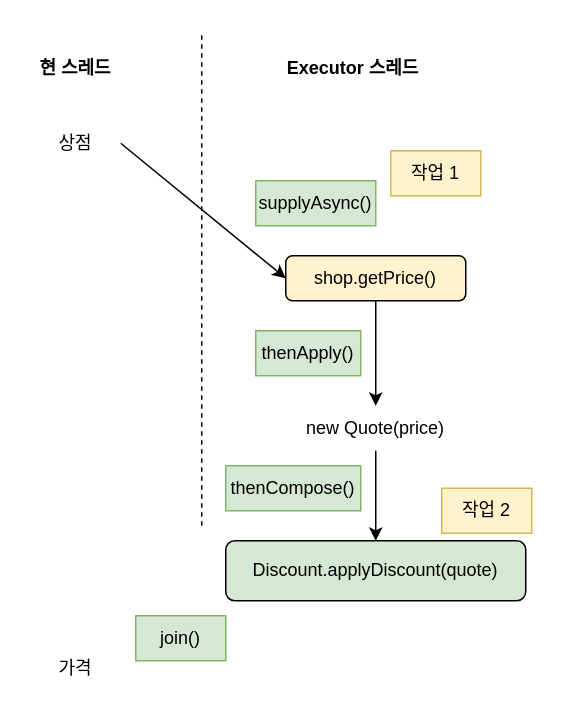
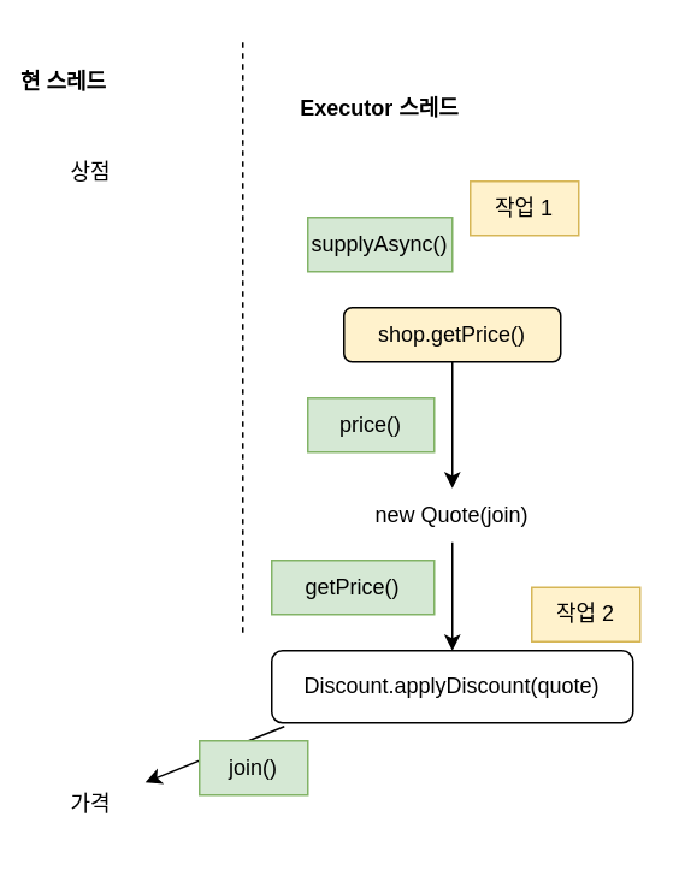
  <mxCell id="0" />
  <mxCell id="1" parent="0" />
- <mxCell id="2" value="현 스레드" style="text;html=1;strokeColor=none;fillColor=none;align=center;verticalAlign=middle;whiteSpace=wrap;rounded=0;fontStyle=1" vertex="1" parent="1"><mxGeometry x="20" y="30" width="60" height="30" as="geometry" /></mxCell>
- <mxCell id="3" value="Executor 스레드" style="text;html=1;strokeColor=none;fillColor=none;align=center;verticalAlign=middle;whiteSpace=wrap;rounded=0;fontStyle=1" vertex="1" parent="1"><mxGeometry x="190" y="30" width="90" height="30" as="geometry" /></mxCell>
+ <mxCell id="2" value="현 스레드" style="text;html=1;strokeColor=none;fillColor=none;align=center;verticalAlign=middle;whiteSpace=wrap;rounded=0;fontStyle=1" vertex="1" parent="1"><mxGeometry x="5" y="30" width="60" height="30" as="geometry" /></mxCell>
+ <mxCell id="3" value="Executor 스레드" style="text;html=1;strokeColor=none;fillColor=none;align=center;verticalAlign=middle;whiteSpace=wrap;rounded=0;fontStyle=1" vertex="1" parent="1"><mxGeometry x="165" y="45" width="90" height="30" as="geometry" /></mxCell>
  <mxCell id="4" value="" style="endArrow=none;dashed=1;html=1;rounded=0;" edge="1" parent="1"><mxGeometry width="50" height="50" relative="1" as="geometry"><mxPoint x="134" y="350" as="sourcePoint" /><mxPoint x="134" y="20" as="targetPoint" /></mxGeometry></mxCell>
  <mxCell id="5" value="상점" style="text;html=1;strokeColor=none;fillColor=none;align=center;verticalAlign=middle;whiteSpace=wrap;rounded=0;" vertex="1" parent="1"><mxGeometry x="20" y="80" width="60" height="30" as="geometry" /></mxCell>
  <mxCell id="6" style="edgeStyle=orthogonalEdgeStyle;rounded=0;orthogonalLoop=1;jettySize=auto;html=1;" edge="1" parent="1" source="7" target="13"><mxGeometry relative="1" as="geometry" /></mxCell>
  <mxCell id="7" value="shop.getPrice()" style="rounded=1;whiteSpace=wrap;html=1;fillColor=#fff2cc;" vertex="1" parent="1"><mxGeometry x="190" y="170" width="120" height="30" as="geometry" /></mxCell>
- <mxCell id="8" value="Discount.applyDiscount(quote)" style="rounded=1;whiteSpace=wrap;html=1;fillColor=#d5e8d4;" vertex="1" parent="1"><mxGeometry x="150" y="360" width="200" height="40" as="geometry" /></mxCell>
+ <mxCell id="8" value="Discount.applyDiscount(quote)" style="rounded=1;whiteSpace=wrap;html=1;" vertex="1" parent="1"><mxGeometry x="150" y="360" width="200" height="40" as="geometry" /></mxCell>
  <mxCell id="9" value="작업 1" style="text;html=1;strokeColor=#d6b656;fillColor=#fff2cc;align=center;verticalAlign=middle;whiteSpace=wrap;rounded=0;" vertex="1" parent="1"><mxGeometry x="260" y="100" width="60" height="30" as="geometry" /></mxCell>
- <mxCell id="10" value="" style="endArrow=classic;html=1;rounded=0;exitX=1;exitY=0.5;exitDx=0;exitDy=0;entryX=0;entryY=0.5;entryDx=0;entryDy=0;" edge="1" parent="1" source="5" target="7"><mxGeometry width="50" height="50" relative="1" as="geometry"><mxPoint x="270" y="400" as="sourcePoint" /><mxPoint x="320" y="350" as="targetPoint" /></mxGeometry></mxCell>
  <mxCell id="11" value="supplyAsync()" style="text;html=1;strokeColor=#82b366;fillColor=#d5e8d4;align=center;verticalAlign=middle;whiteSpace=wrap;rounded=0;" vertex="1" parent="1"><mxGeometry x="170" y="120" width="80" height="30" as="geometry" /></mxCell>
  <mxCell id="12" style="edgeStyle=orthogonalEdgeStyle;rounded=0;orthogonalLoop=1;jettySize=auto;html=1;entryX=0.5;entryY=0;entryDx=0;entryDy=0;" edge="1" parent="1" source="13" target="8"><mxGeometry relative="1" as="geometry" /></mxCell>
- <mxCell id="13" value="new Quote(price)" style="text;html=1;strokeColor=none;fillColor=none;align=center;verticalAlign=middle;whiteSpace=wrap;rounded=0;" vertex="1" parent="1"><mxGeometry x="195" y="270" width="110" height="30" as="geometry" /></mxCell>
- <mxCell id="14" value="thenApply()" style="text;html=1;strokeColor=#82b366;fillColor=#d5e8d4;align=center;verticalAlign=middle;whiteSpace=wrap;rounded=0;" vertex="1" parent="1"><mxGeometry x="170" y="220" width="70" height="30" as="geometry" /></mxCell>
- <mxCell id="15" value="thenCompose()" style="text;html=1;strokeColor=#82b366;fillColor=#d5e8d4;align=center;verticalAlign=middle;whiteSpace=wrap;rounded=0;" vertex="1" parent="1"><mxGeometry x="150" y="310" width="90" height="30" as="geometry" /></mxCell>
+ <mxCell id="13" value="new Quote(join)" style="text;html=1;strokeColor=none;fillColor=none;align=center;verticalAlign=middle;whiteSpace=wrap;rounded=0;" vertex="1" parent="1"><mxGeometry x="195" y="270" width="110" height="30" as="geometry" /></mxCell>
+ <mxCell id="14" value="price()" style="text;html=1;strokeColor=#82b366;fillColor=#d5e8d4;align=center;verticalAlign=middle;whiteSpace=wrap;rounded=0;" vertex="1" parent="1"><mxGeometry x="170" y="220" width="70" height="30" as="geometry" /></mxCell>
+ <mxCell id="15" value="getPrice()" style="text;html=1;strokeColor=#82b366;fillColor=#d5e8d4;align=center;verticalAlign=middle;whiteSpace=wrap;rounded=0;" vertex="1" parent="1"><mxGeometry x="150" y="310" width="90" height="30" as="geometry" /></mxCell>
  <mxCell id="16" value="작업 2" style="text;html=1;strokeColor=#d6b656;fillColor=#fff2cc;align=center;verticalAlign=middle;whiteSpace=wrap;rounded=0;" vertex="1" parent="1"><mxGeometry x="294" y="325" width="60" height="30" as="geometry" /></mxCell>
  <mxCell id="17" value="가격" style="text;html=1;strokeColor=none;fillColor=none;align=center;verticalAlign=middle;whiteSpace=wrap;rounded=0;" vertex="1" parent="1"><mxGeometry x="20" y="430" width="60" height="30" as="geometry" /></mxCell>
- <mxCell id="19" value="join()" style="text;html=1;strokeColor=#82b366;fillColor=#d5e8d4;align=center;verticalAlign=middle;whiteSpace=wrap;rounded=0;" vertex="1" parent="1"><mxGeometry x="90" y="410" width="60" height="30" as="geometry" /></mxCell>
+ <mxCell id="18" value="" style="endArrow=classic;html=1;rounded=0;exitX=0.035;exitY=1.05;exitDx=0;exitDy=0;exitPerimeter=0;" edge="1" parent="1" source="8" target="17"><mxGeometry width="50" height="50" relative="1" as="geometry"><mxPoint x="270" y="400" as="sourcePoint" /><mxPoint x="320" y="350" as="targetPoint" /></mxGeometry></mxCell>
+ <mxCell id="19" value="join()" style="text;html=1;strokeColor=#82b366;fillColor=#d5e8d4;align=center;verticalAlign=middle;whiteSpace=wrap;rounded=0;" vertex="1" parent="1"><mxGeometry x="110" y="410" width="60" height="30" as="geometry" /></mxCell>
